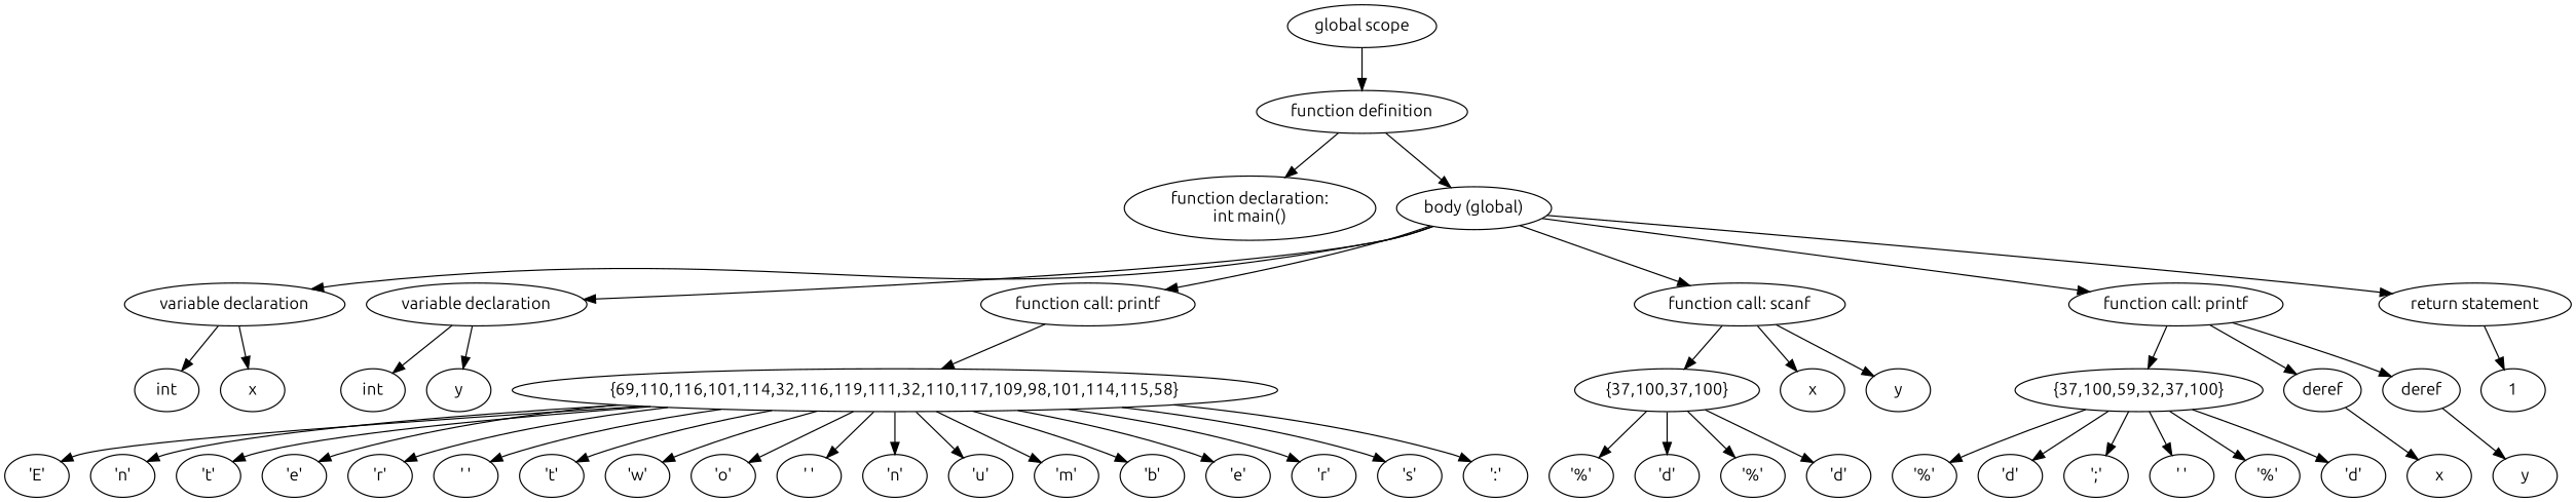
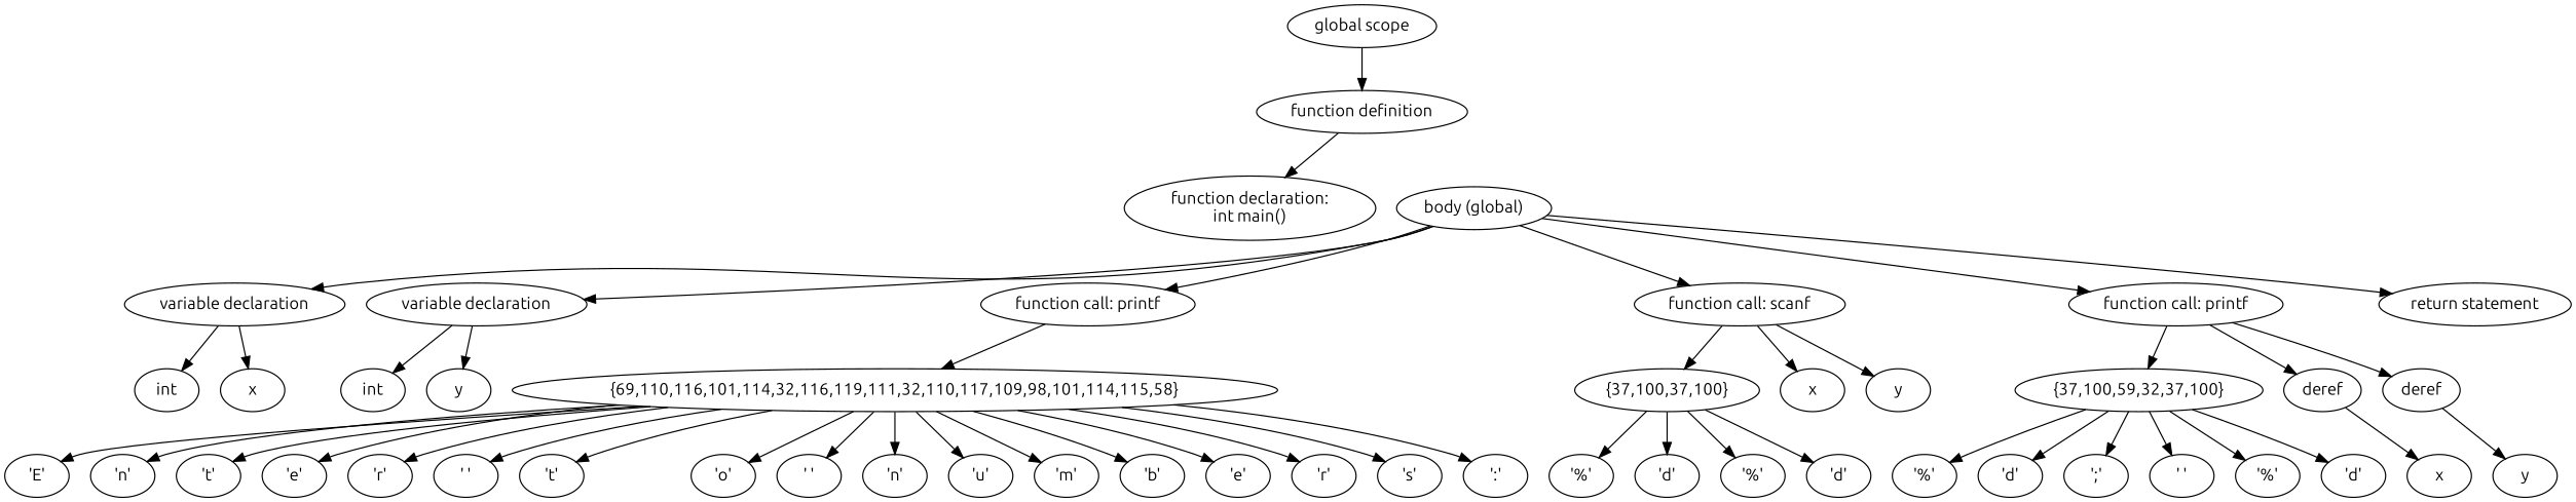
  digraph {
    fontname=Ubuntu
    node [fontname=Ubuntu]
    edge [fontname=Ubuntu]
    n1 [label="function declaration:\nint main()"]
    n2 [label="function definition"]
    n3 [label="body (global)"]
    n4 [label="variable declaration"]
    n5 [label="variable declaration"]
    n6 [label="function call: printf"]
    n7 [label="function call: scanf"]
    n8 [label="function call: printf"]
    n9 [label="return statement"]
    n10 [label=int]
    n11 [label=x]
    n12 [label=int]
    n13 [label=y]
    n14 [label="{69,110,116,101,114,32,116,119,111,32,110,117,109,98,101,114,115,58}"]
    n15 [label="{37,100,37,100}"]
    n16 [label=x]
    n17 [label=y]
    n18 [label="{37,100,59,32,37,100}"]
    n19 [label=deref]
    n20 [label=deref]
-   n21 [label=1]
    n22 [label="'E'"]
    n23 [label="'n'"]
    n24 [label="'t'"]
    n25 [label="'e'"]
    n26 [label="'r'"]
    n27 [label="' '"]
    n28 [label="'t'"]
-   n29 [label="'w'"]
    n30 [label="'o'"]
    n31 [label="' '"]
    n32 [label="'n'"]
    n33 [label="'u'"]
    n34 [label="'m'"]
    n35 [label="'b'"]
    n36 [label="'e'"]
    n37 [label="'r'"]
    n38 [label="'s'"]
    n39 [label="':'"]
    n40 [label="'%'"]
    n41 [label="'d'"]
    n42 [label="'%'"]
    n43 [label="'d'"]
    n44 [label="'%'"]
    n45 [label="'d'"]
    n46 [label="';'"]
    n47 [label="' '"]
    n48 [label="'%'"]
    n49 [label="'d'"]
    n50 [label=x]
    n51 [label=y]
    n52 [label="global scope"]
    n2 -> n1
-   n2 -> n3
    n3 -> n4
    n3 -> n5
    n3 -> n6
    n3 -> n7
    n3 -> n8
    n3 -> n9
    n4 -> n10
    n4 -> n11
    n5 -> n12
    n5 -> n13
    n6 -> n14
    n7 -> n15
    n7 -> n16
    n7 -> n17
    n8 -> n18
    n8 -> n19
    n8 -> n20
-   n9 -> n21
    n14 -> n22
    n14 -> n23
    n14 -> n24
    n14 -> n25
    n14 -> n26
    n14 -> n27
    n14 -> n28
-   n14 -> n29
    n14 -> n30
    n14 -> n31
    n14 -> n32
    n14 -> n33
    n14 -> n34
    n14 -> n35
    n14 -> n36
    n14 -> n37
    n14 -> n38
    n14 -> n39
    n15 -> n40
    n15 -> n41
    n15 -> n42
    n15 -> n43
    n18 -> n44
    n18 -> n45
    n18 -> n46
    n18 -> n47
    n18 -> n48
    n18 -> n49
    n19 -> n50
    n20 -> n51
    n52 -> n2
  }
